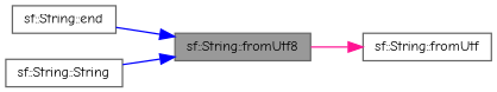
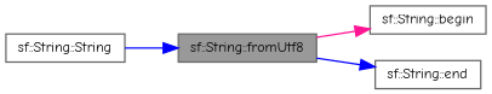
  digraph {
    fontname="Comic Neue"
    rankdir=LR
    node [color=grey40 fillcolor=white fontname="Comic Neue" fontsize=10 shape=box style=filled]
    edge [color=blue fontname="Comic Neue" fontsize=10 labelfontname=Helvetica labelfontsize=10 style=solid]
    n1 [color=gray40 fillcolor=grey60 fontcolor=black height=0.2 label="sf::String::fromUtf8" width=0.4]
-   n2 [height=0.2 label="sf::String::fromUtf" width=0.4]
+   n2 [height=0.2 label="sf::String::begin" width=0.4]
    n3 [height=0.2 label="sf::String::end" width=0.4]
    n4 [height=0.2 label="sf::String::String" width=0.4]
    n1 -> n2 [color=deeppink]
-   n3 -> n1
+   n1 -> n3
    n4 -> n1
  }
